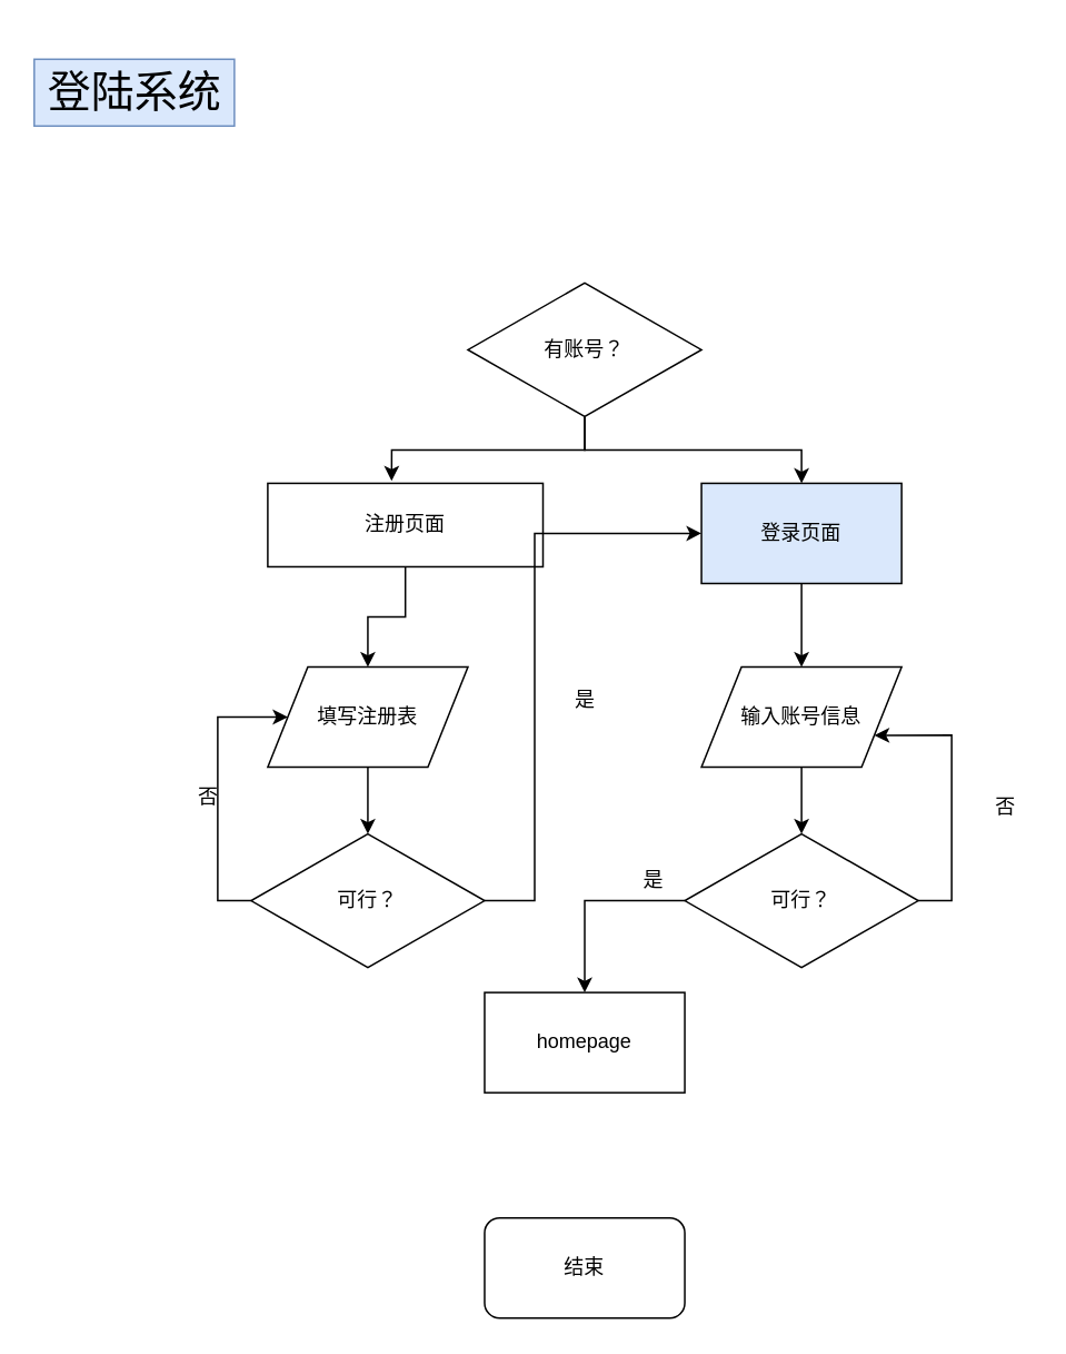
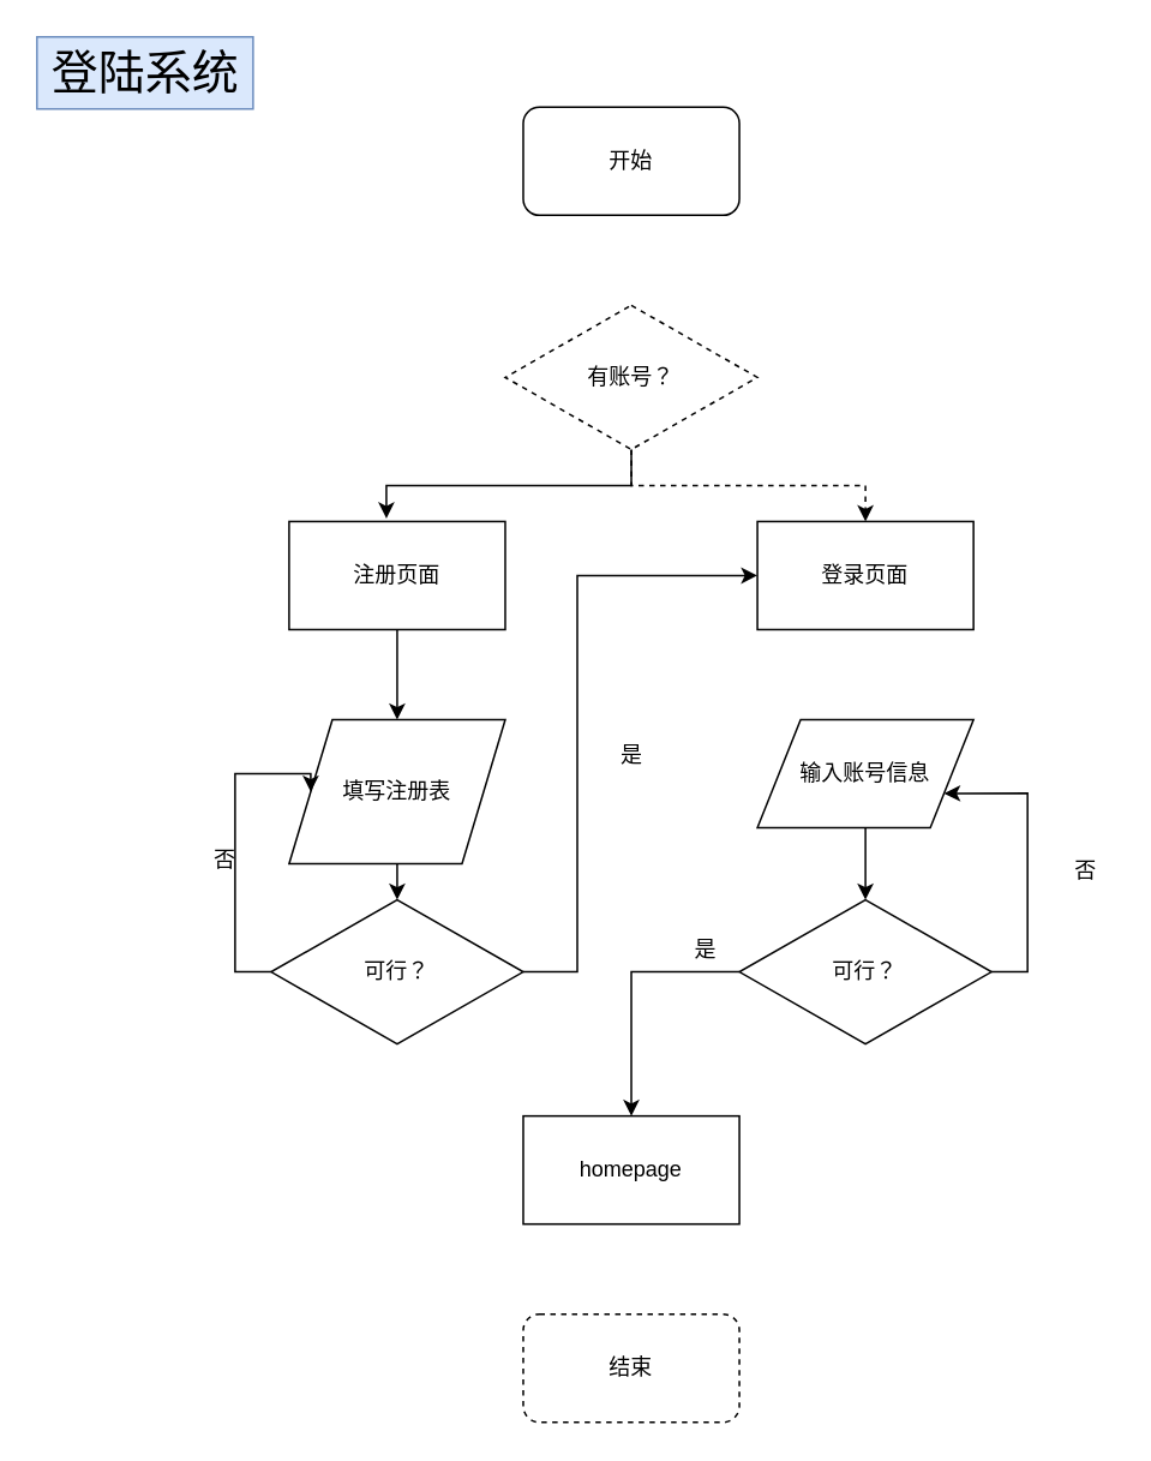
  <mxCell id="0" />
  <mxCell id="1" parent="0" />
+ <mxCell id="2" value="开始" style="rounded=1;whiteSpace=wrap;html=1;" parent="1" vertex="1"><mxGeometry x="290" y="59" width="120" height="60" as="geometry" /></mxCell>
  <mxCell id="3" style="edgeStyle=orthogonalEdgeStyle;rounded=0;orthogonalLoop=1;jettySize=auto;html=1;exitX=0.5;exitY=1;exitDx=0;exitDy=0;entryX=0.45;entryY=-0.028;entryDx=0;entryDy=0;entryPerimeter=0;" parent="1" source="5" target="9" edge="1"><mxGeometry relative="1" as="geometry" /></mxCell>
- <mxCell id="4" style="edgeStyle=orthogonalEdgeStyle;rounded=0;orthogonalLoop=1;jettySize=auto;html=1;exitX=0.5;exitY=1;exitDx=0;exitDy=0;entryX=0.5;entryY=0;entryDx=0;entryDy=0;" parent="1" source="5" target="7" edge="1"><mxGeometry relative="1" as="geometry" /></mxCell>
- <mxCell id="5" value="有账号？" style="rhombus;whiteSpace=wrap;html=1;" parent="1" vertex="1"><mxGeometry x="280" y="169" width="140" height="80" as="geometry" /></mxCell>
- <mxCell id="6" style="edgeStyle=orthogonalEdgeStyle;rounded=0;orthogonalLoop=1;jettySize=auto;html=1;exitX=0.5;exitY=1;exitDx=0;exitDy=0;" parent="1" source="7" target="16" edge="1"><mxGeometry relative="1" as="geometry" /></mxCell>
- <mxCell id="7" value="登录页面" style="rounded=0;whiteSpace=wrap;html=1;fillColor=#dae8fc;" parent="1" vertex="1"><mxGeometry x="420" y="289" width="120" height="60" as="geometry" /></mxCell>
+ <mxCell id="4" style="edgeStyle=orthogonalEdgeStyle;rounded=0;orthogonalLoop=1;jettySize=auto;html=1;exitX=0.5;exitY=1;exitDx=0;exitDy=0;entryX=0.5;entryY=0;entryDx=0;entryDy=0;dashed=1;" parent="1" source="5" target="7" edge="1"><mxGeometry relative="1" as="geometry" /></mxCell>
+ <mxCell id="5" value="有账号？" style="rhombus;whiteSpace=wrap;html=1;dashed=1;" parent="1" vertex="1"><mxGeometry x="280" y="169" width="140" height="80" as="geometry" /></mxCell>
+ <mxCell id="7" value="登录页面" style="rounded=0;whiteSpace=wrap;html=1;" parent="1" vertex="1"><mxGeometry x="420" y="289" width="120" height="60" as="geometry" /></mxCell>
  <mxCell id="8" style="edgeStyle=orthogonalEdgeStyle;rounded=0;orthogonalLoop=1;jettySize=auto;html=1;exitX=0.5;exitY=1;exitDx=0;exitDy=0;entryX=0.5;entryY=0;entryDx=0;entryDy=0;" parent="1" source="9" target="11" edge="1"><mxGeometry relative="1" as="geometry" /></mxCell>
- <mxCell id="9" value="注册页面" style="rounded=0;whiteSpace=wrap;html=1;" parent="1" vertex="1"><mxGeometry x="160" y="289" width="165" height="50" as="geometry" /></mxCell>
+ <mxCell id="9" value="注册页面" style="rounded=0;whiteSpace=wrap;html=1;" parent="1" vertex="1"><mxGeometry x="160" y="289" width="120" height="60" as="geometry" /></mxCell>
  <mxCell id="10" style="edgeStyle=orthogonalEdgeStyle;rounded=0;orthogonalLoop=1;jettySize=auto;html=1;exitX=0.5;exitY=1;exitDx=0;exitDy=0;entryX=0.5;entryY=0;entryDx=0;entryDy=0;" parent="1" source="11" target="14" edge="1"><mxGeometry relative="1" as="geometry" /></mxCell>
- <mxCell id="11" value="填写注册表" style="shape=parallelogram;perimeter=parallelogramPerimeter;whiteSpace=wrap;html=1;" parent="1" vertex="1"><mxGeometry x="160" y="399" width="120" height="60" as="geometry" /></mxCell>
+ <mxCell id="11" value="填写注册表" style="shape=parallelogram;perimeter=parallelogramPerimeter;whiteSpace=wrap;html=1;" parent="1" vertex="1"><mxGeometry x="160" y="399" width="120" height="80" as="geometry" /></mxCell>
  <mxCell id="12" style="edgeStyle=orthogonalEdgeStyle;rounded=0;orthogonalLoop=1;jettySize=auto;html=1;exitX=0;exitY=0.5;exitDx=0;exitDy=0;entryX=0;entryY=0.5;entryDx=0;entryDy=0;" parent="1" source="14" target="11" edge="1"><mxGeometry relative="1" as="geometry"><Array as="points"><mxPoint x="130" y="539" /><mxPoint x="130" y="429" /></Array></mxGeometry></mxCell>
  <mxCell id="13" style="edgeStyle=orthogonalEdgeStyle;rounded=0;orthogonalLoop=1;jettySize=auto;html=1;exitX=1;exitY=0.5;exitDx=0;exitDy=0;entryX=0;entryY=0.5;entryDx=0;entryDy=0;" parent="1" source="14" target="7" edge="1"><mxGeometry relative="1" as="geometry"><Array as="points"><mxPoint x="320" y="539" /><mxPoint x="320" y="319" /></Array></mxGeometry></mxCell>
  <mxCell id="14" value="可行？" style="rhombus;whiteSpace=wrap;html=1;" parent="1" vertex="1"><mxGeometry x="150" y="499" width="140" height="80" as="geometry" /></mxCell>
  <mxCell id="15" style="edgeStyle=orthogonalEdgeStyle;rounded=0;orthogonalLoop=1;jettySize=auto;html=1;exitX=0.5;exitY=1;exitDx=0;exitDy=0;entryX=0.5;entryY=0;entryDx=0;entryDy=0;" parent="1" source="16" target="19" edge="1"><mxGeometry relative="1" as="geometry" /></mxCell>
  <mxCell id="16" value="输入账号信息" style="shape=parallelogram;perimeter=parallelogramPerimeter;whiteSpace=wrap;html=1;" parent="1" vertex="1"><mxGeometry x="420" y="399" width="120" height="60" as="geometry" /></mxCell>
  <mxCell id="17" style="edgeStyle=orthogonalEdgeStyle;rounded=0;orthogonalLoop=1;jettySize=auto;html=1;exitX=0;exitY=0.5;exitDx=0;exitDy=0;entryX=0.5;entryY=0;entryDx=0;entryDy=0;" parent="1" source="19" target="20" edge="1"><mxGeometry relative="1" as="geometry" /></mxCell>
  <mxCell id="18" style="edgeStyle=orthogonalEdgeStyle;rounded=0;orthogonalLoop=1;jettySize=auto;html=1;exitX=1;exitY=0.5;exitDx=0;exitDy=0;entryX=1;entryY=0.75;entryDx=0;entryDy=0;" parent="1" source="19" target="16" edge="1"><mxGeometry relative="1" as="geometry"><Array as="points"><mxPoint x="570" y="539" /><mxPoint x="570" y="440" /></Array></mxGeometry></mxCell>
  <mxCell id="19" value="可行？" style="rhombus;whiteSpace=wrap;html=1;" parent="1" vertex="1"><mxGeometry x="410" y="499" width="140" height="80" as="geometry" /></mxCell>
- <mxCell id="20" value="homepage" style="rounded=0;whiteSpace=wrap;html=1;" parent="1" vertex="1"><mxGeometry x="290" y="594" width="120" height="60" as="geometry" /></mxCell>
- <mxCell id="21" value="结束" style="rounded=1;whiteSpace=wrap;html=1;" parent="1" vertex="1"><mxGeometry x="290" y="729" width="120" height="60" as="geometry" /></mxCell>
+ <mxCell id="20" value="homepage" style="rounded=0;whiteSpace=wrap;html=1;" parent="1" vertex="1"><mxGeometry x="290" y="619" width="120" height="60" as="geometry" /></mxCell>
+ <mxCell id="21" value="结束" style="rounded=1;whiteSpace=wrap;html=1;dashed=1;" parent="1" vertex="1"><mxGeometry x="290" y="729" width="120" height="60" as="geometry" /></mxCell>
  <mxCell id="22" value="否" style="text;html=1;align=center;verticalAlign=middle;resizable=0;points=[];autosize=1;" parent="1" vertex="1"><mxGeometry x="587" y="473" width="30" height="20" as="geometry" /></mxCell>
  <mxCell id="23" value="是" style="text;html=1;align=center;verticalAlign=middle;resizable=0;points=[];autosize=1;" parent="1" vertex="1"><mxGeometry x="376" y="517" width="30" height="20" as="geometry" /></mxCell>
  <mxCell id="24" value="否" style="text;html=1;align=center;verticalAlign=middle;resizable=0;points=[];autosize=1;" parent="1" vertex="1"><mxGeometry x="109" y="467" width="30" height="20" as="geometry" /></mxCell>
  <mxCell id="25" value="是" style="text;html=1;align=center;verticalAlign=middle;resizable=0;points=[];autosize=1;" parent="1" vertex="1"><mxGeometry x="335" y="409" width="30" height="20" as="geometry" /></mxCell>
- <mxCell id="26" value="登陆系统" style="text;html=1;align=center;verticalAlign=middle;resizable=0;points=[];autosize=1;fontSize=26;fillColor=#dae8fc;strokeColor=#6c8ebf;" vertex="1" parent="1"><mxGeometry x="20" y="35" width="120" height="40" as="geometry" /></mxCell>
+ <mxCell id="26" value="登陆系统" style="text;html=1;align=center;verticalAlign=middle;resizable=0;points=[];autosize=1;fontSize=26;fillColor=#dae8fc;strokeColor=#6c8ebf;" vertex="1" parent="1"><mxGeometry x="20" y="20" width="120" height="40" as="geometry" /></mxCell>
